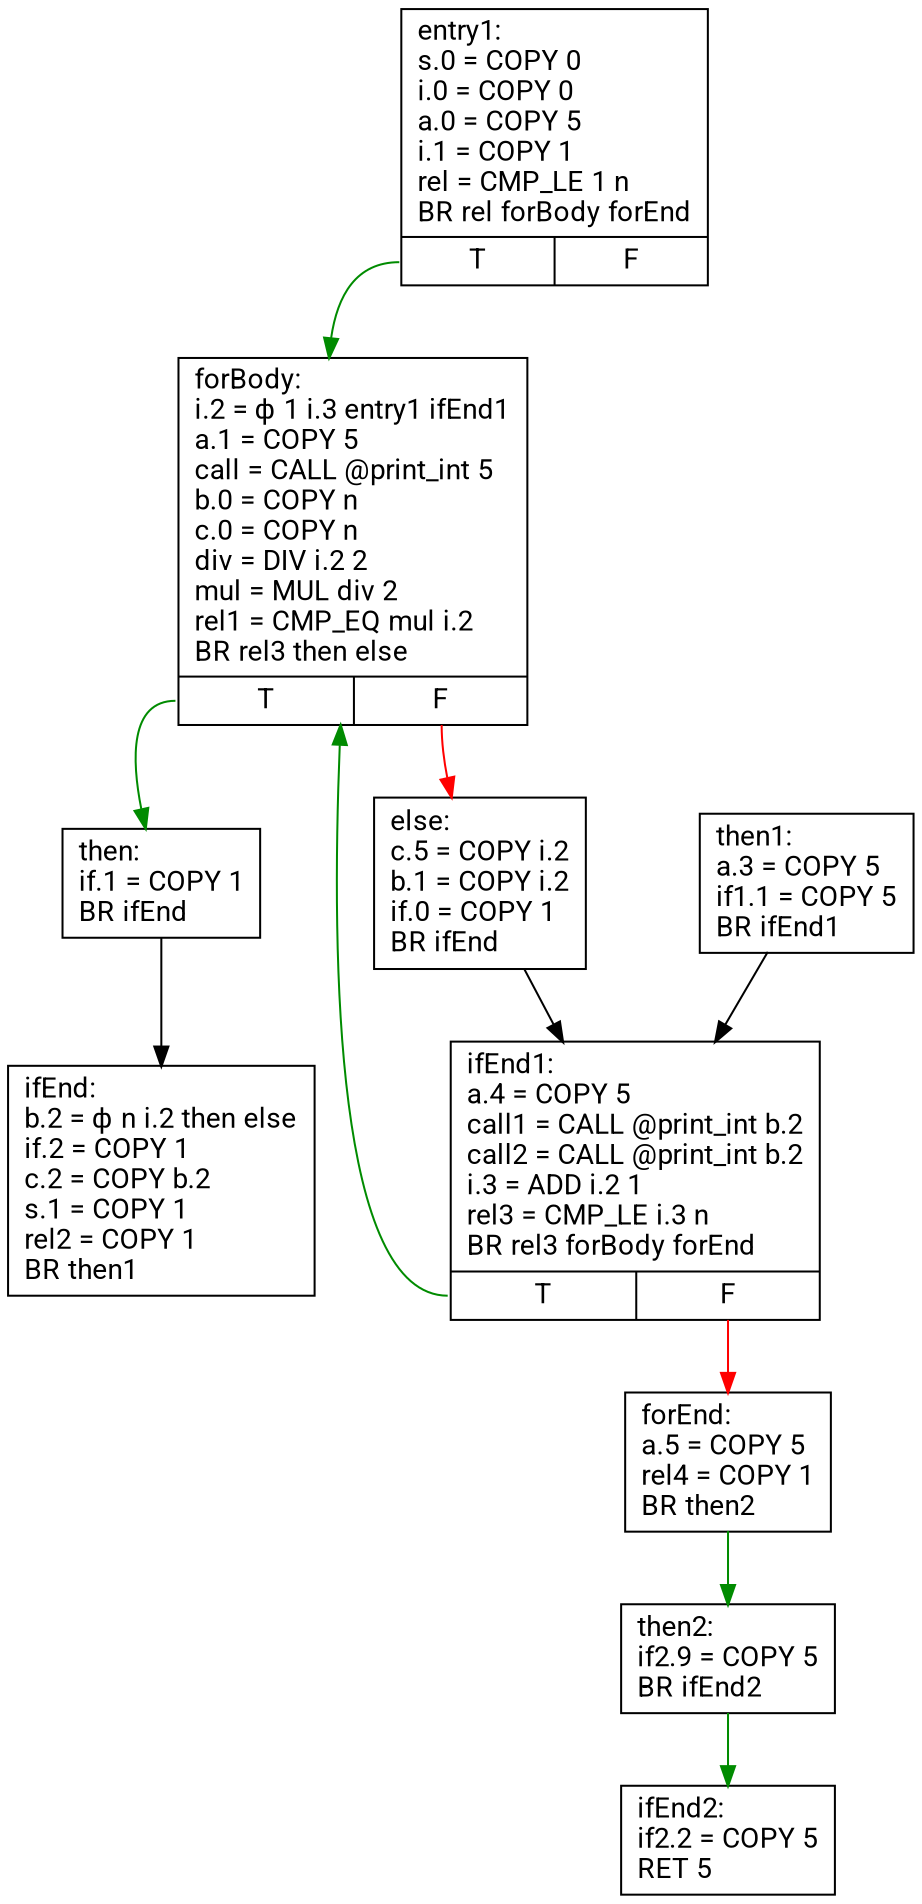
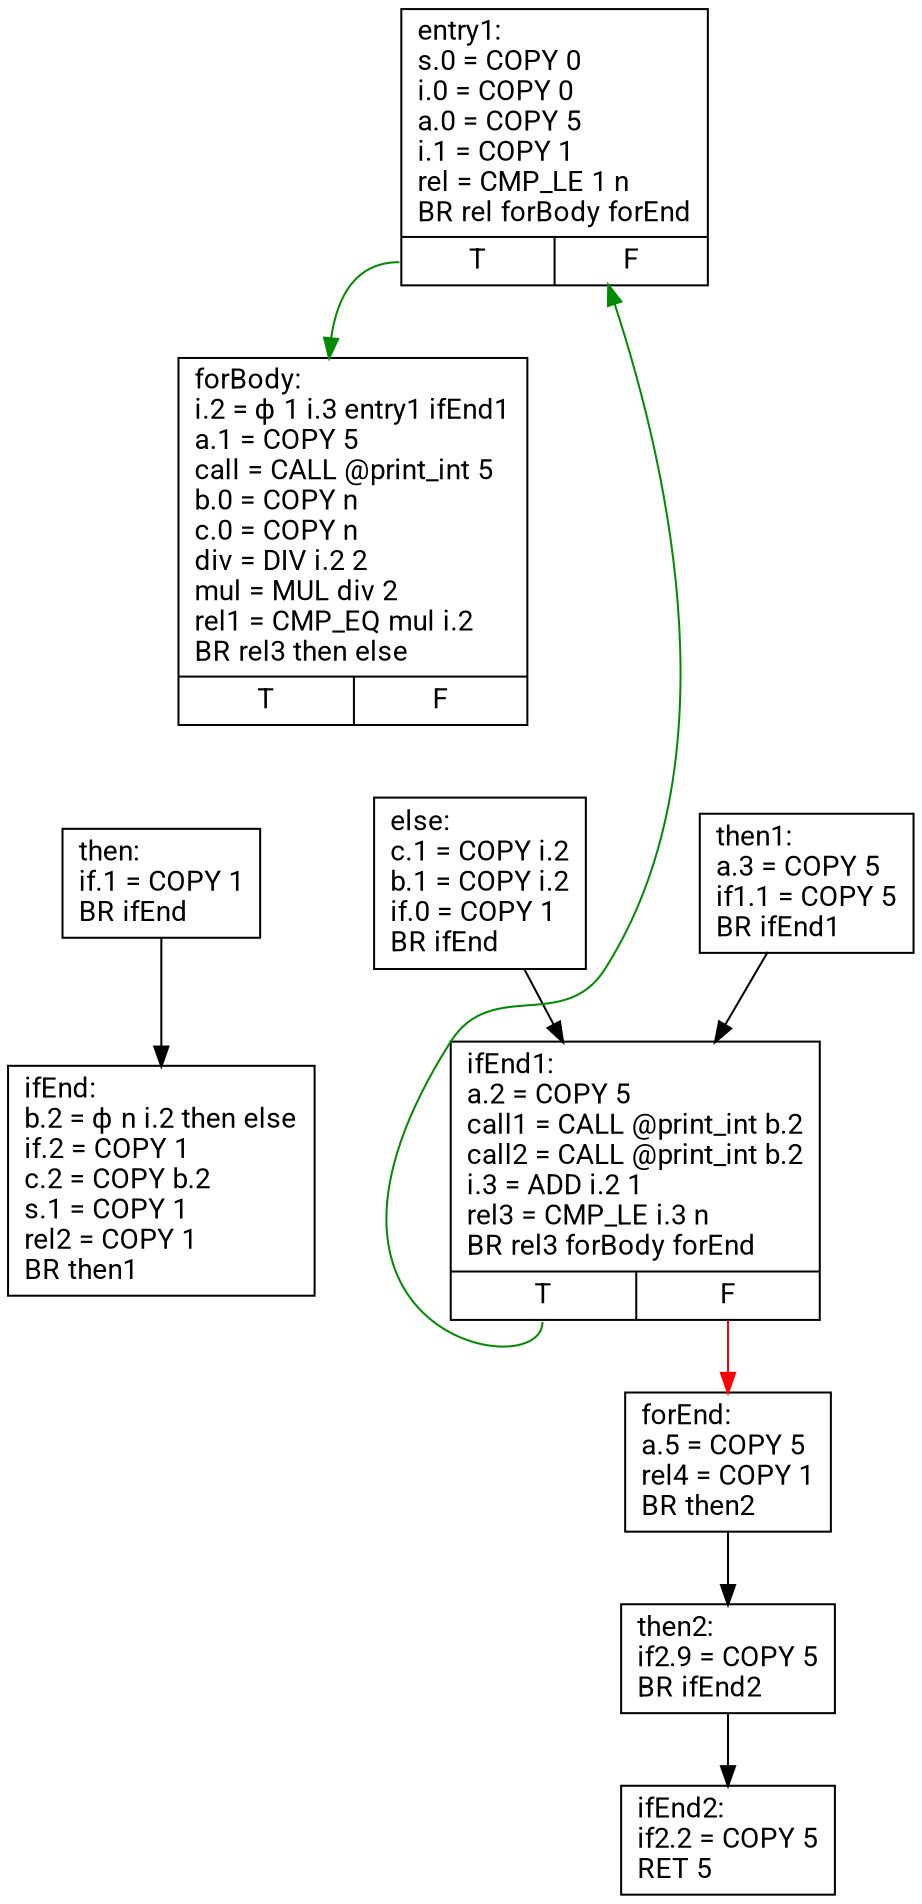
  digraph {
    fontname=Roboto
    node [fontname=Roboto shape=record]
    edge [fontname=Roboto]
    n1 [label="{entry1:\ls.0 = COPY 0\li.0 = COPY 0\la.0 = COPY 5\li.1 = COPY 1\lrel = CMP_LE 1 n\lBR rel forBody forEnd\l|{<t> T|<f> F}}"]
    n2 [label="{forBody:\li.2 = ϕ 1 i.3 entry1 ifEnd1\la.1 = COPY 5\lcall = CALL @print_int 5\lb.0 = COPY n\lc.0 = COPY n\ldiv = DIV i.2 2\lmul = MUL div 2\lrel1 = CMP_EQ mul i.2\lBR rel3 then else\l|{<t> T|<f> F}}"]
    n3 [label="{then:\lif.1 = COPY 1\lBR ifEnd\l}"]
-   n4 [label="{else:\lc.5 = COPY i.2\lb.1 = COPY i.2\lif.0 = COPY 1\lBR ifEnd\l}"]
+   n4 [label="{else:\lc.1 = COPY i.2\lb.1 = COPY i.2\lif.0 = COPY 1\lBR ifEnd\l}"]
    n5 [label="{forEnd:\la.5 = COPY 5\lrel4 = COPY 1\lBR then2\l}"]
    n6 [label="{then2:\lif2.9 = COPY 5\lBR ifEnd2\l}"]
    n7 [label="{ifEnd:\lb.2 = ϕ n i.2 then else\lif.2 = COPY 1\lc.2 = COPY b.2\ls.1 = COPY 1\lrel2 = COPY 1\lBR then1\l}"]
-   n8 [label="{ifEnd1:\la.4 = COPY 5\lcall1 = CALL @print_int b.2\lcall2 = CALL @print_int b.2\li.3 = ADD i.2 1\lrel3 = CMP_LE i.3 n\lBR rel3 forBody forEnd\l|{<t> T|<f> F}}"]
+   n8 [label="{ifEnd1:\la.2 = COPY 5\lcall1 = CALL @print_int b.2\lcall2 = CALL @print_int b.2\li.3 = ADD i.2 1\lrel3 = CMP_LE i.3 n\lBR rel3 forBody forEnd\l|{<t> T|<f> F}}"]
    n9 [label="{then1:\la.3 = COPY 5\lif1.1 = COPY 5\lBR ifEnd1\l}"]
    n10 [label="{ifEnd2:\lif2.2 = COPY 5\lRET 5\l}"]
    n1 -> n2 [color=green4 tailport=t]
-   n2 -> n3 [color=green4 tailport=t]
-   n2 -> n4 [color=red tailport=f]
    n3 -> n7
    n4 -> n8
-   n5 -> n6 [color=green4]
-   n6 -> n10 [color=green4]
-   n8 -> n2 [color=green4 tailport=t]
+   n5 -> n6
+   n6 -> n10
+   n8 -> n1 [color=green4 tailport=t]
    n8 -> n5 [color=red tailport=f]
    n9 -> n8
  }
